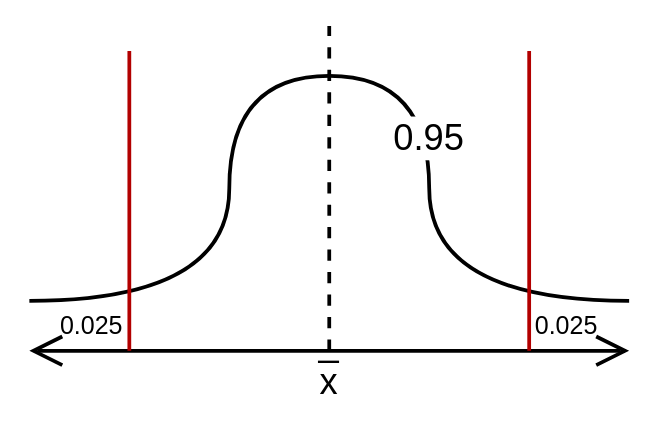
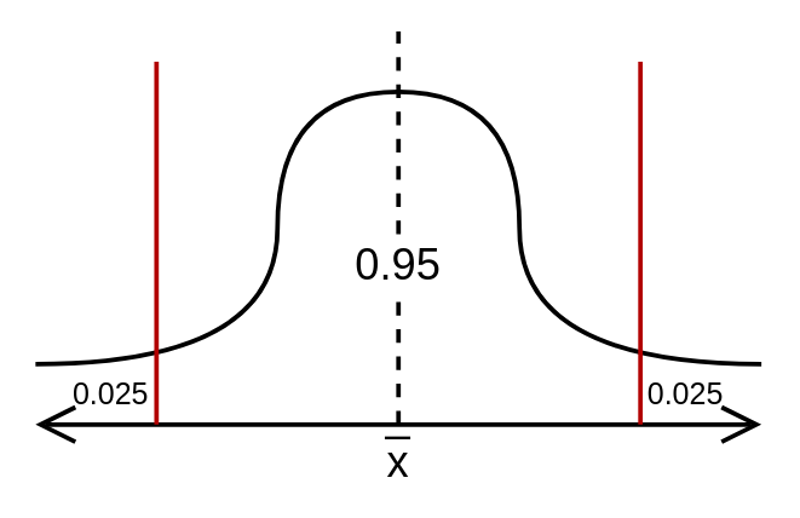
  <mxCell id="0" />
  <mxCell id="1" parent="0" />
  <mxCell id="2" value="" style="endArrow=open;html=1;strokeWidth=3;endFill=0;startArrow=open;startFill=0;endSize=20;startSize=20;" edge="1" parent="1"><mxGeometry width="50" height="50" relative="1" as="geometry"><mxPoint x="20" y="280" as="sourcePoint" /><mxPoint x="500" y="280" as="targetPoint" /></mxGeometry></mxCell>
  <mxCell id="3" value="" style="endArrow=none;html=1;dashed=1;strokeWidth=3;" edge="1" parent="1"><mxGeometry width="50" height="50" relative="1" as="geometry"><mxPoint x="260" y="280" as="sourcePoint" /><mxPoint x="260" y="20" as="targetPoint" /></mxGeometry></mxCell>
  <mxCell id="4" value="x" style="text;html=1;strokeColor=none;fillColor=none;align=center;verticalAlign=middle;whiteSpace=wrap;rounded=0;fontSize=29;" vertex="1" parent="1"><mxGeometry x="230" y="290" width="60" height="30" as="geometry" /></mxCell>
  <mxCell id="5" value="_" style="text;html=1;strokeColor=none;fillColor=none;align=center;verticalAlign=middle;whiteSpace=wrap;rounded=0;fontSize=29;" vertex="1" parent="1"><mxGeometry x="230" y="260" width="60" height="30" as="geometry" /></mxCell>
  <mxCell id="6" value="" style="endArrow=none;html=1;fontSize=29;strokeWidth=3;edgeStyle=orthogonalEdgeStyle;curved=1;" edge="1" parent="1"><mxGeometry width="50" height="50" relative="1" as="geometry"><mxPoint x="20" y="240" as="sourcePoint" /><mxPoint x="500" y="240" as="targetPoint" /><Array as="points"><mxPoint x="180" y="240" /><mxPoint x="180" y="60" /><mxPoint x="340" y="60" /><mxPoint x="340" y="240" /></Array></mxGeometry></mxCell>
  <mxCell id="7" value="" style="endArrow=none;html=1;fontSize=29;startSize=20;endSize=20;strokeWidth=3;curved=1;fillColor=#e51400;strokeColor=#B20000;" edge="1" parent="1"><mxGeometry width="50" height="50" relative="1" as="geometry"><mxPoint x="100" y="280" as="sourcePoint" /><mxPoint x="100" y="40" as="targetPoint" /></mxGeometry></mxCell>
  <mxCell id="8" value="" style="endArrow=none;html=1;fontSize=29;startSize=20;endSize=20;strokeWidth=3;curved=1;fillColor=#e51400;strokeColor=#B20000;" edge="1" parent="1"><mxGeometry width="50" height="50" relative="1" as="geometry"><mxPoint x="420" y="280" as="sourcePoint" /><mxPoint x="420" y="40" as="targetPoint" /></mxGeometry></mxCell>
- <mxCell id="9" value="0.95" style="text;html=1;strokeColor=none;fillColor=none;align=center;verticalAlign=middle;whiteSpace=wrap;rounded=0;fontSize=29;labelBackgroundColor=default;" vertex="1" parent="1"><mxGeometry x="310" y="95" width="60" height="30" as="geometry" /></mxCell>
+ <mxCell id="9" value="0.95" style="text;html=1;strokeColor=none;fillColor=none;align=center;verticalAlign=middle;whiteSpace=wrap;rounded=0;fontSize=29;labelBackgroundColor=default;" vertex="1" parent="1"><mxGeometry x="230" y="160" width="60" height="30" as="geometry" /></mxCell>
  <mxCell id="10" value="0.025" style="text;html=1;strokeColor=none;fillColor=none;align=center;verticalAlign=middle;whiteSpace=wrap;rounded=0;fontSize=20;labelBackgroundColor=none;" vertex="1" parent="1"><mxGeometry x="420" y="244" width="60" height="30" as="geometry" /></mxCell>
  <mxCell id="11" value="0.025" style="text;html=1;strokeColor=none;fillColor=none;align=center;verticalAlign=middle;whiteSpace=wrap;rounded=0;fontSize=20;labelBackgroundColor=none;" vertex="1" parent="1"><mxGeometry x="40" y="244" width="60" height="30" as="geometry" /></mxCell>
